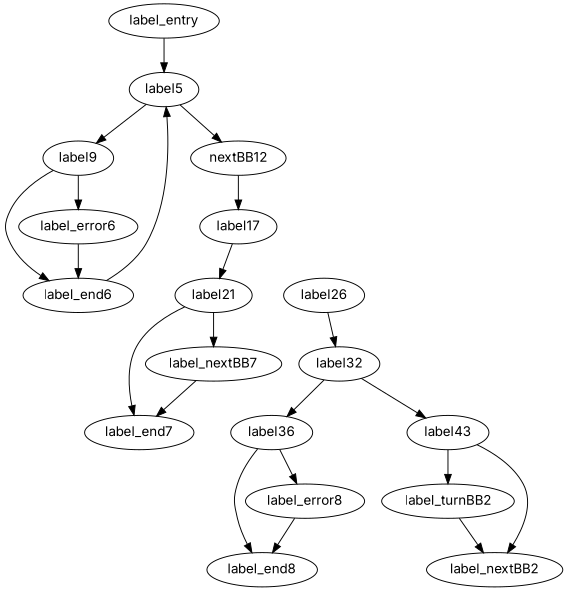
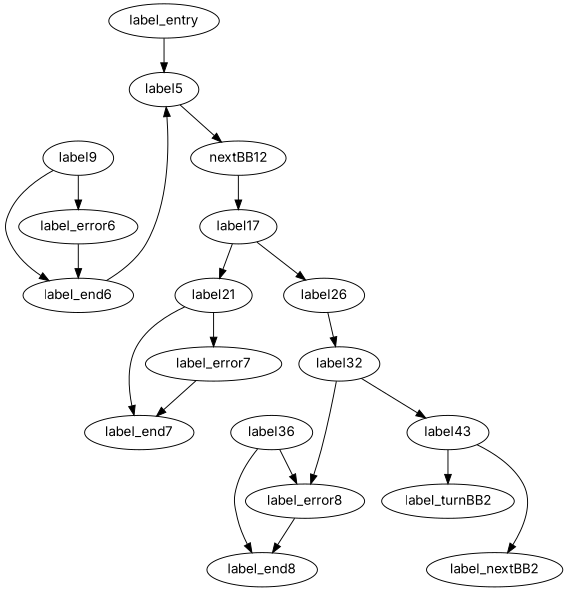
  digraph {
    fontname=Inter
    node [fontname=Inter]
    edge [fontname=Inter]
    label_entry
    label5
    label9
    n4 [label=nextBB12]
    label_end6
    label_error6
    label17
    label21
    label26
    label_end7
-   label_error7 [label=label_nextBB7]
+   label_error7
    label32
    label36
    label43
    label_end8
    label_error8
    label_turnBB2
    label_nextBB2
    label_entry -> label5
-   label5 -> label9
    label5 -> n4
    label9 -> label_end6
    label9 -> label_error6
    n4 -> label17
    label_end6 -> label5
    label_error6 -> label_end6
    label17 -> label21
+   label17 -> label26
    label21 -> label_end7
    label21 -> label_error7
    label26 -> label32
    label_error7 -> label_end7
-   label32 -> label36
+   label32 -> label_error8
    label32 -> label43
    label36 -> label_end8
    label36 -> label_error8
    label43 -> label_turnBB2
    label43 -> label_nextBB2
    label_error8 -> label_end8
-   label_turnBB2 -> label_nextBB2
  }
